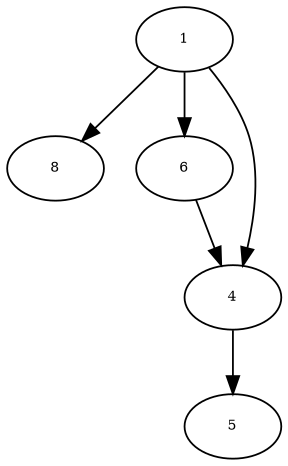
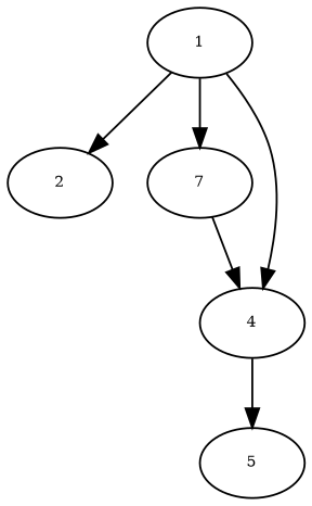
  digraph {
    node [fontsize=8]
    edge [fontsize=8]
    n1 [label=1]
-   n2 [label=8]
-   n3 [label=6]
+   n2 [label=2]
+   n3 [label=7]
    n4 [label=4]
    n5 [label=5]
    n1 -> n2
    n1 -> n3
    n1 -> n4
    n3 -> n4
    n4 -> n5
  }
